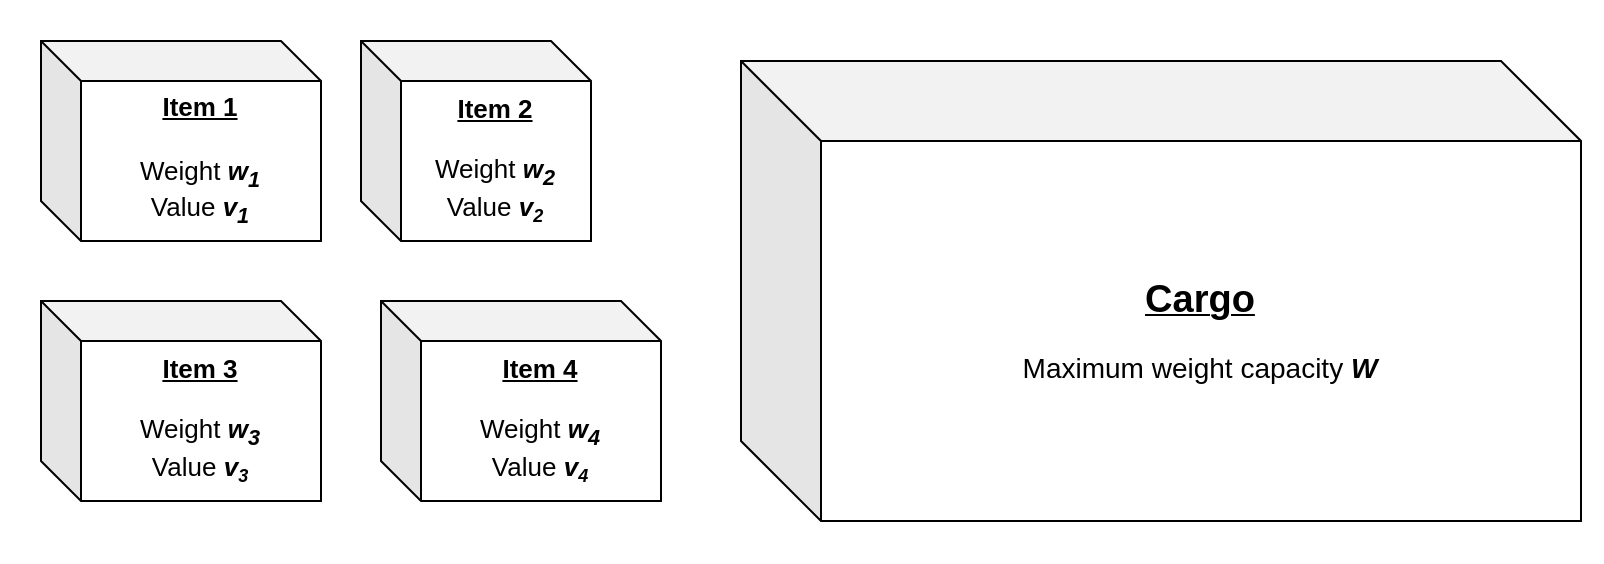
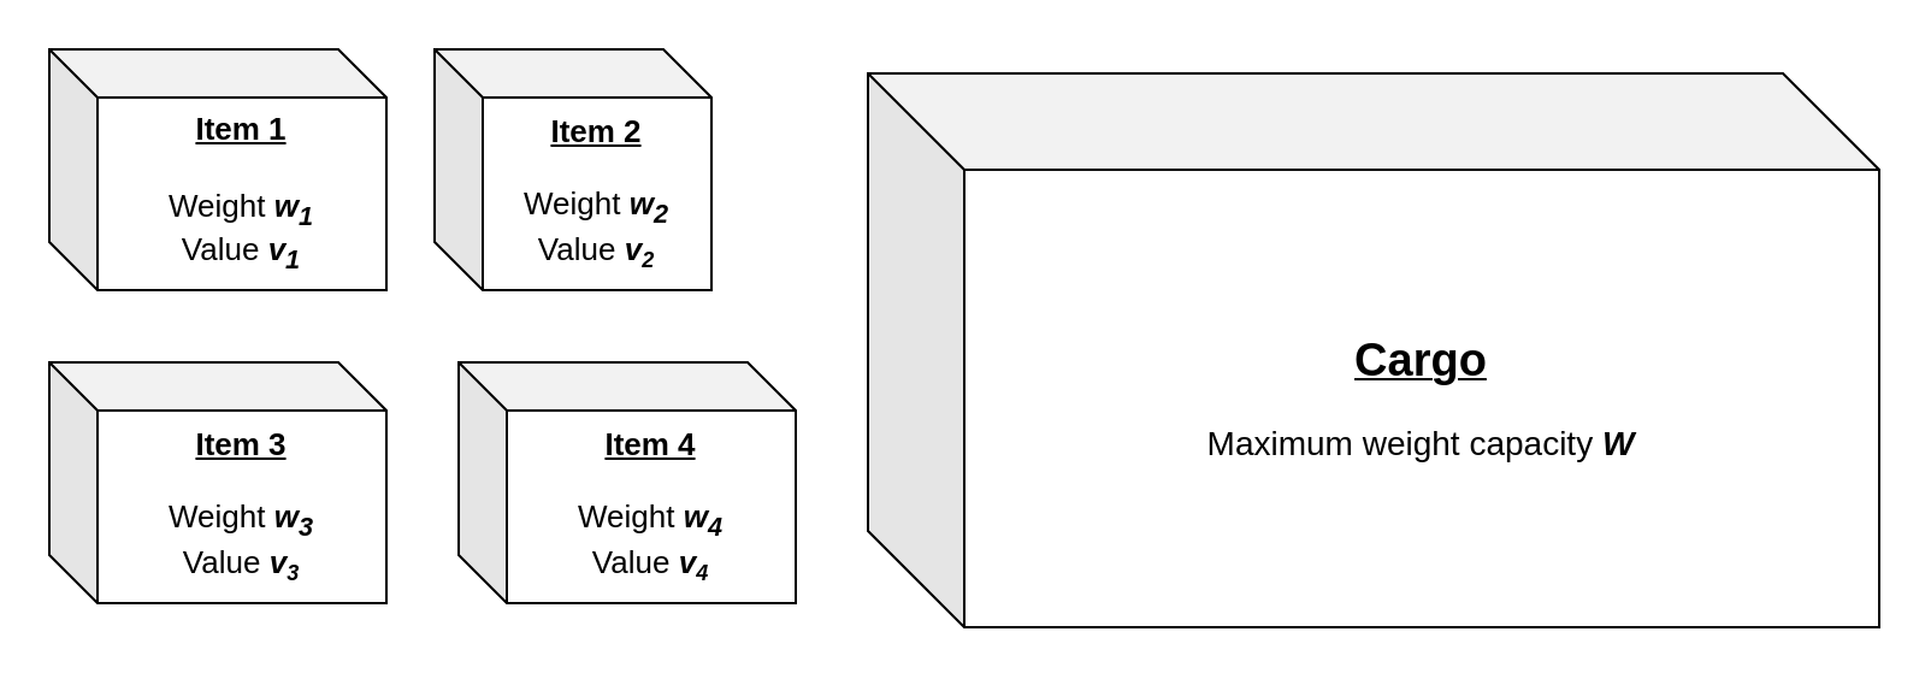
  <mxCell id="0" />
  <mxCell id="1" parent="0" />
- <mxCell id="2" value="&lt;font&gt;&lt;u style=&quot;font-weight: bold&quot;&gt;&lt;font style=&quot;font-size: 19px&quot;&gt;Cargo&lt;/font&gt;&lt;/u&gt;&lt;br&gt;&lt;br&gt;&lt;span style=&quot;font-size: 14px&quot;&gt;Maximum weight capacity &lt;/span&gt;&lt;i style=&quot;font-size: 14px&quot;&gt;&lt;b&gt;W&lt;/b&gt;&lt;/i&gt;&lt;br&gt;&lt;/font&gt;" style="shape=cube;whiteSpace=wrap;html=1;boundedLbl=1;backgroundOutline=1;darkOpacity=0.05;darkOpacity2=0.1;size=40;" parent="1" vertex="1"><mxGeometry x="370" y="30" width="420" height="230" as="geometry" /></mxCell>
+ <mxCell id="2" value="&lt;font&gt;&lt;u style=&quot;font-weight: bold&quot;&gt;&lt;font style=&quot;font-size: 19px&quot;&gt;Cargo&lt;/font&gt;&lt;/u&gt;&lt;br&gt;&lt;br&gt;&lt;span style=&quot;font-size: 14px&quot;&gt;Maximum weight capacity &lt;/span&gt;&lt;i style=&quot;font-size: 14px&quot;&gt;&lt;b&gt;W&lt;/b&gt;&lt;/i&gt;&lt;br&gt;&lt;/font&gt;" style="shape=cube;whiteSpace=wrap;html=1;boundedLbl=1;backgroundOutline=1;darkOpacity=0.05;darkOpacity2=0.1;size=40;" parent="1" vertex="1"><mxGeometry x="360" y="30" width="420" height="230" as="geometry" /></mxCell>
  <mxCell id="3" value="&lt;font style=&quot;font-size: 13px&quot;&gt;&lt;u style=&quot;font-weight: bold&quot;&gt;Item 1&lt;/u&gt;&lt;br&gt;&lt;br&gt;Weight &lt;b&gt;&lt;i&gt;w&lt;/i&gt;&lt;/b&gt;&lt;sub&gt;&lt;b&gt;&lt;i&gt;1&lt;/i&gt;&lt;/b&gt;&lt;br style=&quot;font-size: 13px&quot;&gt;&lt;/sub&gt;Value &lt;b&gt;&lt;i&gt;v&lt;sub&gt;1&lt;/sub&gt;&lt;/i&gt;&lt;/b&gt;&lt;br&gt;&lt;/font&gt;" style="shape=cube;whiteSpace=wrap;html=1;boundedLbl=1;backgroundOutline=1;darkOpacity=0.05;darkOpacity2=0.1;" parent="1" vertex="1"><mxGeometry x="20" y="20" width="140" height="100" as="geometry" /></mxCell>
  <mxCell id="4" value="&lt;font&gt;&lt;u style=&quot;font-size: 13px ; font-weight: bold&quot;&gt;Item 2&lt;/u&gt;&lt;br&gt;&lt;br&gt;&lt;span style=&quot;font-size: 13px&quot;&gt;Weight &lt;/span&gt;&lt;b style=&quot;font-size: 13px&quot;&gt;&lt;i&gt;w&lt;sub&gt;2&lt;/sub&gt;&lt;/i&gt;&lt;/b&gt;&lt;sub style=&quot;font-size: 13px&quot;&gt;&lt;br style=&quot;font-size: 13px&quot;&gt;&lt;/sub&gt;&lt;span style=&quot;font-size: 13px&quot;&gt;Value &lt;/span&gt;&lt;b&gt;&lt;i&gt;&lt;span style=&quot;font-size: 13px&quot;&gt;v&lt;/span&gt;&lt;span style=&quot;font-size: 10.833px&quot;&gt;&lt;sub&gt;2&lt;/sub&gt;&lt;/span&gt;&lt;/i&gt;&lt;/b&gt;&lt;br&gt;&lt;/font&gt;" style="shape=cube;whiteSpace=wrap;html=1;boundedLbl=1;backgroundOutline=1;darkOpacity=0.05;darkOpacity2=0.1;" parent="1" vertex="1"><mxGeometry x="180" y="20" width="115" height="100" as="geometry" /></mxCell>
  <mxCell id="5" value="&lt;font&gt;&lt;u style=&quot;font-size: 13px ; font-weight: bold&quot;&gt;Item 3&lt;/u&gt;&lt;br&gt;&lt;br&gt;&lt;span style=&quot;font-size: 13px&quot;&gt;Weight &lt;/span&gt;&lt;b style=&quot;font-size: 13px&quot;&gt;&lt;i&gt;w&lt;sub&gt;3&lt;/sub&gt;&lt;/i&gt;&lt;/b&gt;&lt;sub style=&quot;font-size: 13px&quot;&gt;&lt;br style=&quot;font-size: 13px&quot;&gt;&lt;/sub&gt;&lt;span style=&quot;font-size: 13px&quot;&gt;Value &lt;/span&gt;&lt;b&gt;&lt;i&gt;&lt;span style=&quot;font-size: 13px&quot;&gt;v&lt;/span&gt;&lt;span style=&quot;font-size: 10.833px&quot;&gt;&lt;sub&gt;3&lt;/sub&gt;&lt;/span&gt;&lt;/i&gt;&lt;/b&gt;&lt;br&gt;&lt;/font&gt;" style="shape=cube;whiteSpace=wrap;html=1;boundedLbl=1;backgroundOutline=1;darkOpacity=0.05;darkOpacity2=0.1;" parent="1" vertex="1"><mxGeometry x="20" y="150" width="140" height="100" as="geometry" /></mxCell>
  <mxCell id="6" value="&lt;font&gt;&lt;u style=&quot;font-size: 13px ; font-weight: bold&quot;&gt;Item 4&lt;/u&gt;&lt;br&gt;&lt;br&gt;&lt;span style=&quot;font-size: 13px&quot;&gt;Weight &lt;/span&gt;&lt;b style=&quot;font-size: 13px&quot;&gt;&lt;i&gt;w&lt;sub&gt;4&lt;/sub&gt;&lt;/i&gt;&lt;/b&gt;&lt;sub style=&quot;font-size: 13px&quot;&gt;&lt;br style=&quot;font-size: 13px&quot;&gt;&lt;/sub&gt;&lt;span style=&quot;font-size: 13px&quot;&gt;Value &lt;/span&gt;&lt;b&gt;&lt;i&gt;&lt;span style=&quot;font-size: 13px&quot;&gt;v&lt;/span&gt;&lt;span style=&quot;font-size: 10.833px&quot;&gt;&lt;sub&gt;4&lt;/sub&gt;&lt;/span&gt;&lt;/i&gt;&lt;/b&gt;&lt;br&gt;&lt;/font&gt;" style="shape=cube;whiteSpace=wrap;html=1;boundedLbl=1;backgroundOutline=1;darkOpacity=0.05;darkOpacity2=0.1;" parent="1" vertex="1"><mxGeometry x="190" y="150" width="140" height="100" as="geometry" /></mxCell>
